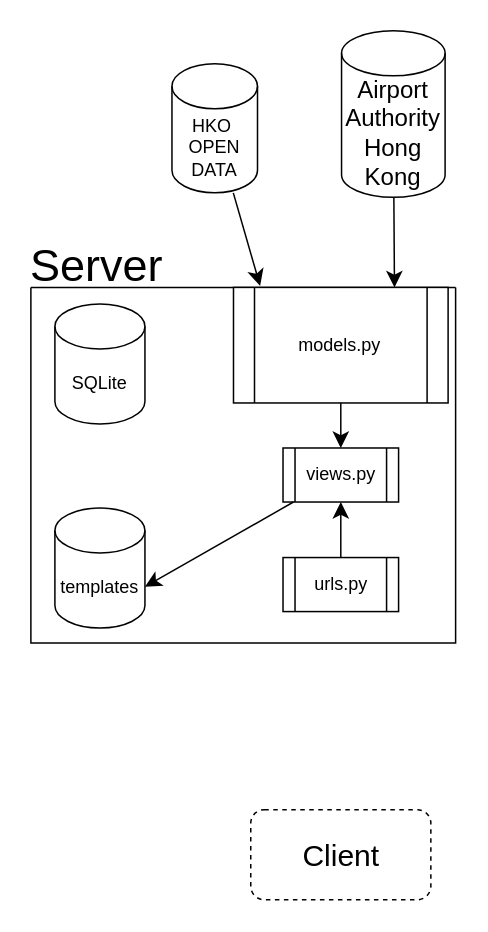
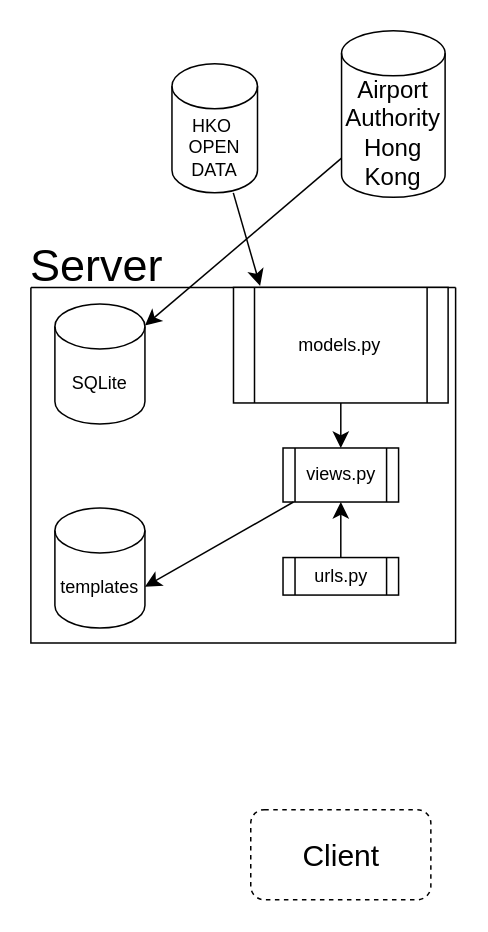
  <mxCell id="0" />
  <mxCell id="1" parent="0" />
  <mxCell id="2" value="HKO&amp;nbsp;&lt;div&gt;OPEN DATA&lt;/div&gt;" style="shape=cylinder3;whiteSpace=wrap;html=1;boundedLbl=1;backgroundOutline=1;size=15;" vertex="1" parent="1"><mxGeometry x="114" y="42" width="57" height="86" as="geometry" /></mxCell>
- <mxCell id="3" style="edgeStyle=none;curved=1;rounded=0;orthogonalLoop=1;jettySize=auto;html=1;entryX=0.75;entryY=0;entryDx=0;entryDy=0;fontSize=12;startSize=8;endSize=8;" edge="1" parent="1" source="4" target="9"><mxGeometry relative="1" as="geometry" /></mxCell>
+ <mxCell id="3" style="edgeStyle=none;curved=1;rounded=0;orthogonalLoop=1;jettySize=auto;html=1;fontSize=12;startSize=8;endSize=8;" edge="1" parent="1" source="4" target="10"><mxGeometry relative="1" as="geometry" /></mxCell>
  <mxCell id="4" value="&lt;span style=&quot;font-size:12.0pt;mso-bidi-font-size:&lt;br/&gt;11.0pt;font-family:&amp;quot;Calibri&amp;quot;,sans-serif;mso-ascii-theme-font:minor-latin;&lt;br/&gt;mso-fareast-font-family:等线;mso-hansi-theme-font:minor-latin;mso-bidi-font-family:&lt;br/&gt;&amp;quot;Times New Roman&amp;quot;;mso-bidi-theme-font:minor-bidi;mso-ansi-language:EN-HK;&lt;br/&gt;mso-fareast-language:ZH-CN;mso-bidi-language:AR-SA&quot; lang=&quot;EN-HK&quot;&gt;Airport Authority Hong Kong&lt;/span&gt;" style="shape=cylinder3;whiteSpace=wrap;html=1;boundedLbl=1;backgroundOutline=1;size=15;" vertex="1" parent="1"><mxGeometry x="227" y="20" width="69" height="111" as="geometry" /></mxCell>
  <mxCell id="5" value="" style="swimlane;startSize=0;" vertex="1" parent="1"><mxGeometry x="20" y="191" width="283" height="237" as="geometry"><mxRectangle x="207" y="173" width="50" height="44" as="alternateBounds" /></mxGeometry></mxCell>
  <mxCell id="6" style="edgeStyle=none;curved=1;rounded=0;orthogonalLoop=1;jettySize=auto;html=1;entryX=0.5;entryY=1;entryDx=0;entryDy=0;fontSize=12;startSize=8;endSize=8;" edge="1" parent="5" source="7" target="12"><mxGeometry relative="1" as="geometry" /></mxCell>
- <mxCell id="7" value="urls.py" style="shape=process;whiteSpace=wrap;html=1;backgroundOutline=1;" vertex="1" parent="5"><mxGeometry x="168" y="180" width="77" height="36" as="geometry" /></mxCell>
+ <mxCell id="7" value="urls.py" style="shape=process;whiteSpace=wrap;html=1;backgroundOutline=1;" vertex="1" parent="5"><mxGeometry x="168" y="180" width="77" height="25" as="geometry" /></mxCell>
  <mxCell id="8" style="edgeStyle=none;curved=1;rounded=0;orthogonalLoop=1;jettySize=auto;html=1;entryX=0.5;entryY=0;entryDx=0;entryDy=0;fontSize=12;startSize=8;endSize=8;" edge="1" parent="5" source="9" target="12"><mxGeometry relative="1" as="geometry" /></mxCell>
  <mxCell id="9" value="models.py" style="shape=process;whiteSpace=wrap;html=1;backgroundOutline=1;" vertex="1" parent="5"><mxGeometry x="135" width="143" height="77" as="geometry" /></mxCell>
  <mxCell id="10" value="SQLite" style="shape=cylinder3;whiteSpace=wrap;html=1;boundedLbl=1;backgroundOutline=1;size=15;" vertex="1" parent="5"><mxGeometry x="16" y="11" width="60" height="80" as="geometry" /></mxCell>
  <mxCell id="11" value="templates" style="shape=cylinder3;whiteSpace=wrap;html=1;boundedLbl=1;backgroundOutline=1;size=15;" vertex="1" parent="5"><mxGeometry x="16" y="147" width="60" height="80" as="geometry" /></mxCell>
  <mxCell id="12" value="views&lt;span style=&quot;background-color: transparent; color: light-dark(rgb(0, 0, 0), rgb(255, 255, 255));&quot;&gt;.py&lt;/span&gt;" style="shape=process;whiteSpace=wrap;html=1;backgroundOutline=1;" vertex="1" parent="5"><mxGeometry x="168" y="107" width="77" height="36" as="geometry" /></mxCell>
  <mxCell id="13" style="edgeStyle=none;curved=1;rounded=0;orthogonalLoop=1;jettySize=auto;html=1;entryX=1;entryY=0;entryDx=0;entryDy=52.5;entryPerimeter=0;fontSize=12;startSize=8;endSize=8;" edge="1" parent="5" source="12" target="11"><mxGeometry relative="1" as="geometry" /></mxCell>
  <mxCell id="14" value="Server" style="text;html=1;align=center;verticalAlign=middle;whiteSpace=wrap;rounded=0;fontSize=30;" vertex="1" parent="1"><mxGeometry x="34" y="161" width="60" height="30" as="geometry" /></mxCell>
  <mxCell id="15" style="edgeStyle=none;curved=1;rounded=0;orthogonalLoop=1;jettySize=auto;html=1;entryX=0.124;entryY=-0.013;entryDx=0;entryDy=0;entryPerimeter=0;fontSize=12;startSize=8;endSize=8;" edge="1" parent="1" source="2" target="9"><mxGeometry relative="1" as="geometry" /></mxCell>
  <mxCell id="16" value="&lt;font style=&quot;font-size: 20px;&quot;&gt;Client&lt;/font&gt;" style="rounded=1;whiteSpace=wrap;html=1;dashed=1;" vertex="1" parent="1"><mxGeometry x="166.5" y="539" width="120" height="60" as="geometry" /></mxCell>
